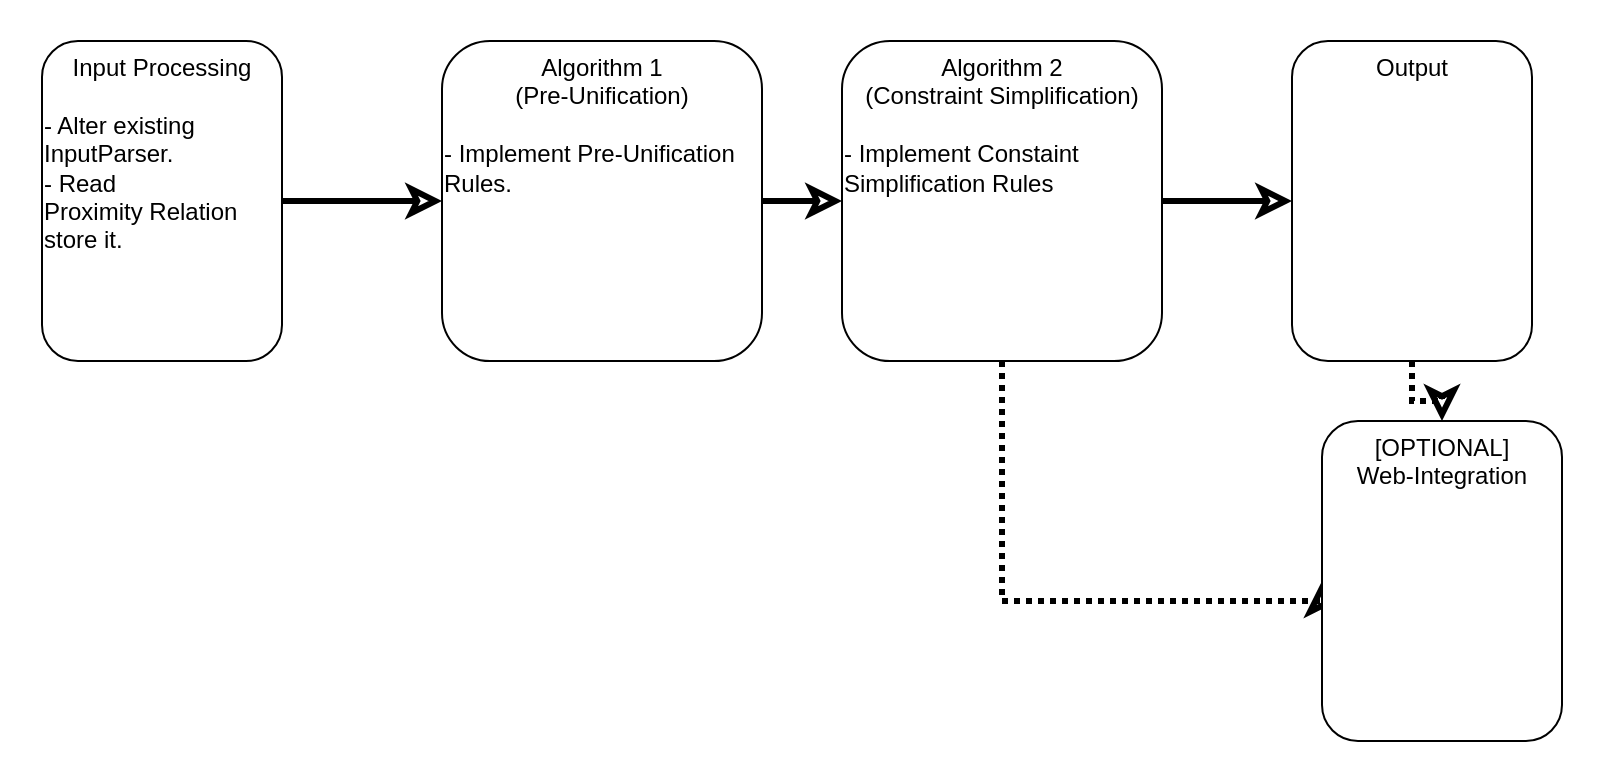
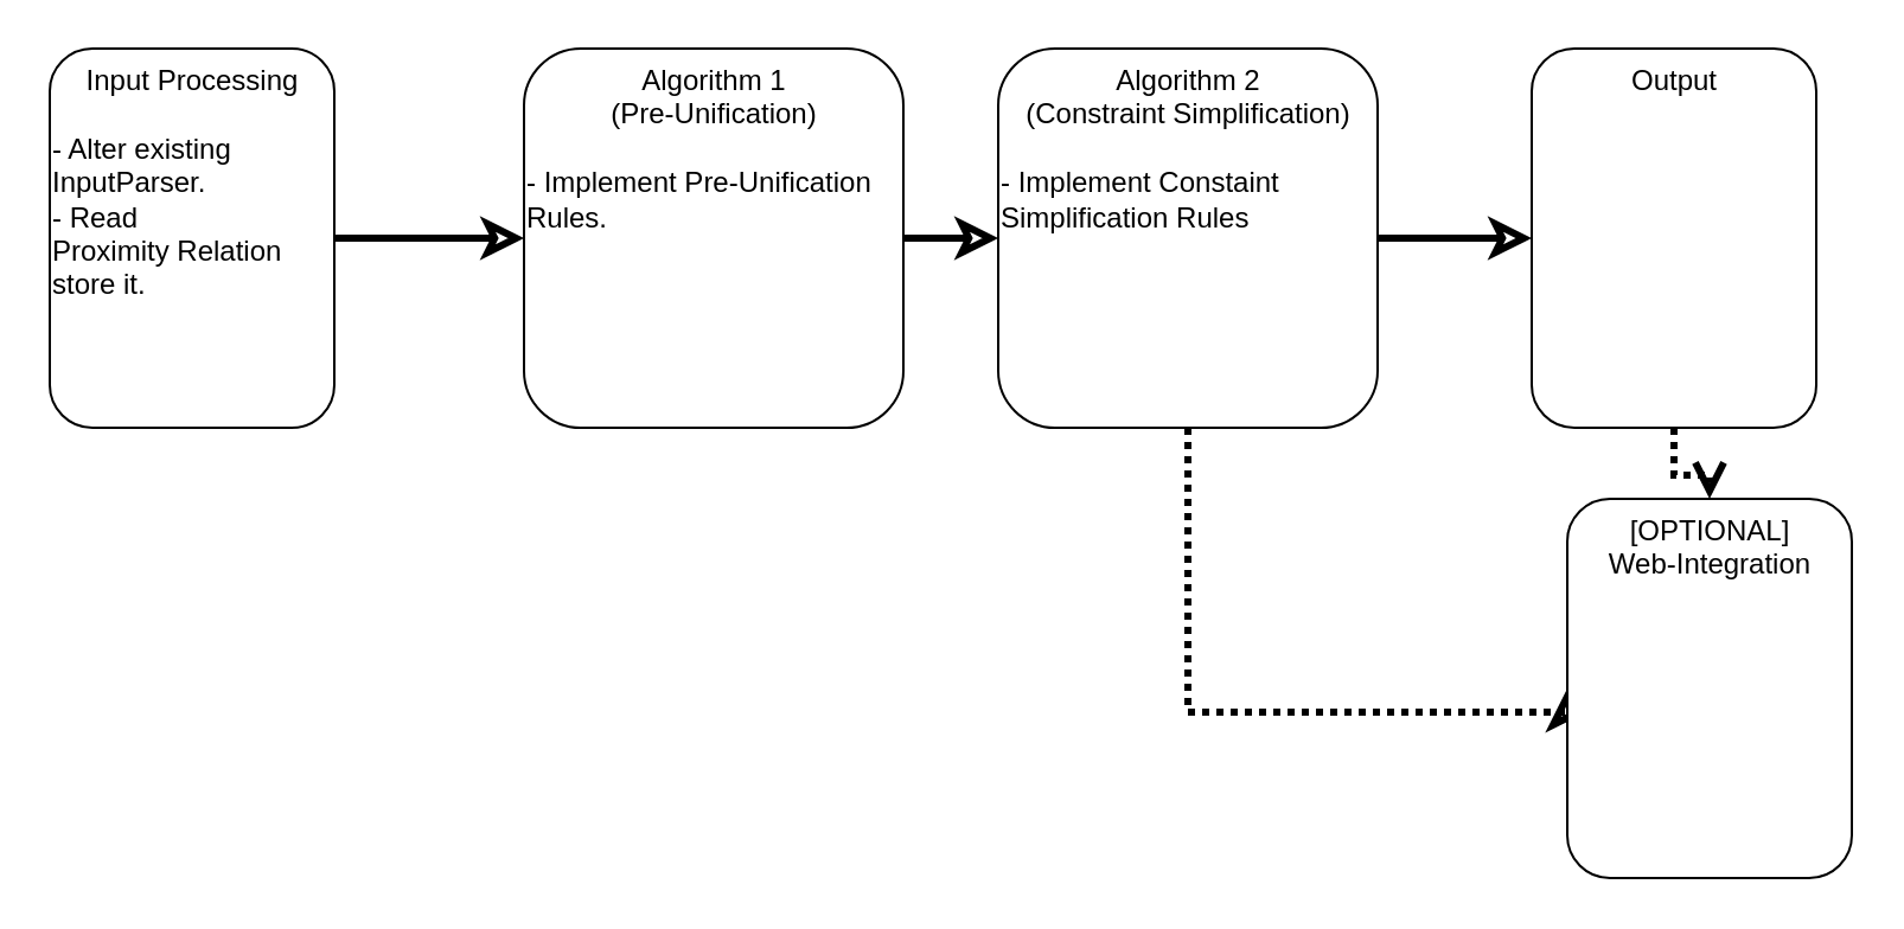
  <mxCell id="0" />
  <mxCell id="1" parent="0" />
  <mxCell id="2" style="edgeStyle=orthogonalEdgeStyle;rounded=0;orthogonalLoop=1;jettySize=auto;html=1;entryX=0;entryY=0.5;entryDx=0;entryDy=0;strokeWidth=3;endArrow=classic;endFill=0;endSize=9;" parent="1" source="3" target="5" edge="1"><mxGeometry relative="1" as="geometry" /></mxCell>
  <mxCell id="3" value="Input Processing&lt;br&gt;&lt;br&gt;&lt;div style=&quot;text-align: left&quot;&gt;- Alter existing&lt;/div&gt;&lt;div style=&quot;text-align: left&quot;&gt;InputParser.&lt;/div&gt;&lt;div style=&quot;text-align: left&quot;&gt;- Read&lt;/div&gt;&lt;div style=&quot;text-align: left&quot;&gt;Proximity Relation store it.&lt;/div&gt;&lt;div style=&quot;text-align: left&quot;&gt;&lt;br&gt;&lt;/div&gt;" style="rounded=1;whiteSpace=wrap;html=1;gradientColor=none;verticalAlign=top;" parent="1" vertex="1"><mxGeometry x="20.5" y="20" width="120" height="160" as="geometry" /></mxCell>
  <mxCell id="4" style="edgeStyle=orthogonalEdgeStyle;rounded=0;orthogonalLoop=1;jettySize=auto;html=1;entryX=0;entryY=0.5;entryDx=0;entryDy=0;strokeWidth=3;endArrow=classic;endFill=0;endSize=9;" parent="1" source="5" target="8" edge="1"><mxGeometry relative="1" as="geometry" /></mxCell>
  <mxCell id="5" value="Algorithm 1&lt;br&gt;(Pre-Unification)&lt;br&gt;&lt;br&gt;&lt;div style=&quot;text-align: left&quot;&gt;- Implement Pre-Unification Rules.&lt;/div&gt;&lt;div style=&quot;text-align: left&quot;&gt;&lt;br&gt;&lt;/div&gt;" style="rounded=1;whiteSpace=wrap;html=1;verticalAlign=top;" parent="1" vertex="1"><mxGeometry x="220.5" y="20" width="160" height="160" as="geometry" /></mxCell>
  <mxCell id="6" style="edgeStyle=orthogonalEdgeStyle;rounded=0;orthogonalLoop=1;jettySize=auto;html=1;exitX=1;exitY=0.5;exitDx=0;exitDy=0;entryX=0;entryY=0.5;entryDx=0;entryDy=0;strokeWidth=3;endArrow=classic;endFill=0;endSize=9;" parent="1" source="8" target="10" edge="1"><mxGeometry relative="1" as="geometry" /></mxCell>
  <mxCell id="7" style="edgeStyle=orthogonalEdgeStyle;rounded=0;orthogonalLoop=1;jettySize=auto;html=1;entryX=0;entryY=0.5;entryDx=0;entryDy=0;strokeWidth=3;dashed=1;dashPattern=1 1;endArrow=classic;endFill=0;endSize=9;exitX=0.5;exitY=1;exitDx=0;exitDy=0;" parent="1" source="8" target="11" edge="1"><mxGeometry relative="1" as="geometry"><mxPoint x="480.5" y="300" as="targetPoint" /><Array as="points"><mxPoint x="500.5" y="300" /></Array></mxGeometry></mxCell>
  <mxCell id="8" value="Algorithm 2&lt;br&gt;(Constraint Simplification)&lt;br&gt;&lt;br&gt;&lt;div style=&quot;text-align: left&quot;&gt;- Implement Constaint Simplification Rules&lt;/div&gt;" style="rounded=1;whiteSpace=wrap;html=1;verticalAlign=top;" parent="1" vertex="1"><mxGeometry x="420.5" y="20" width="160" height="160" as="geometry" /></mxCell>
- <mxCell id="9" style="edgeStyle=orthogonalEdgeStyle;rounded=0;orthogonalLoop=1;jettySize=auto;html=1;entryX=0.5;entryY=0;entryDx=0;entryDy=0;dashed=1;dashPattern=1 1;endArrow=classic;endFill=0;endSize=9;strokeWidth=3;" parent="1" source="10" target="11" edge="1"><mxGeometry relative="1" as="geometry" /></mxCell>
+ <mxCell id="9" style="edgeStyle=orthogonalEdgeStyle;rounded=0;orthogonalLoop=1;jettySize=auto;html=1;entryX=0.5;entryY=0;entryDx=0;entryDy=0;dashed=1;dashPattern=1 1;endArrow=open;endFill=0;endSize=9;strokeWidth=3;" parent="1" source="10" target="11" edge="1"><mxGeometry relative="1" as="geometry" /></mxCell>
  <mxCell id="10" value="Output" style="rounded=1;whiteSpace=wrap;html=1;verticalAlign=top;" parent="1" vertex="1"><mxGeometry x="645.5" y="20" width="120" height="160" as="geometry" /></mxCell>
  <mxCell id="11" value="[OPTIONAL]&lt;br&gt;Web-Integration&lt;br&gt;" style="rounded=1;whiteSpace=wrap;html=1;verticalAlign=top;" parent="1" vertex="1"><mxGeometry x="660.5" y="210" width="120" height="160" as="geometry" /></mxCell>
